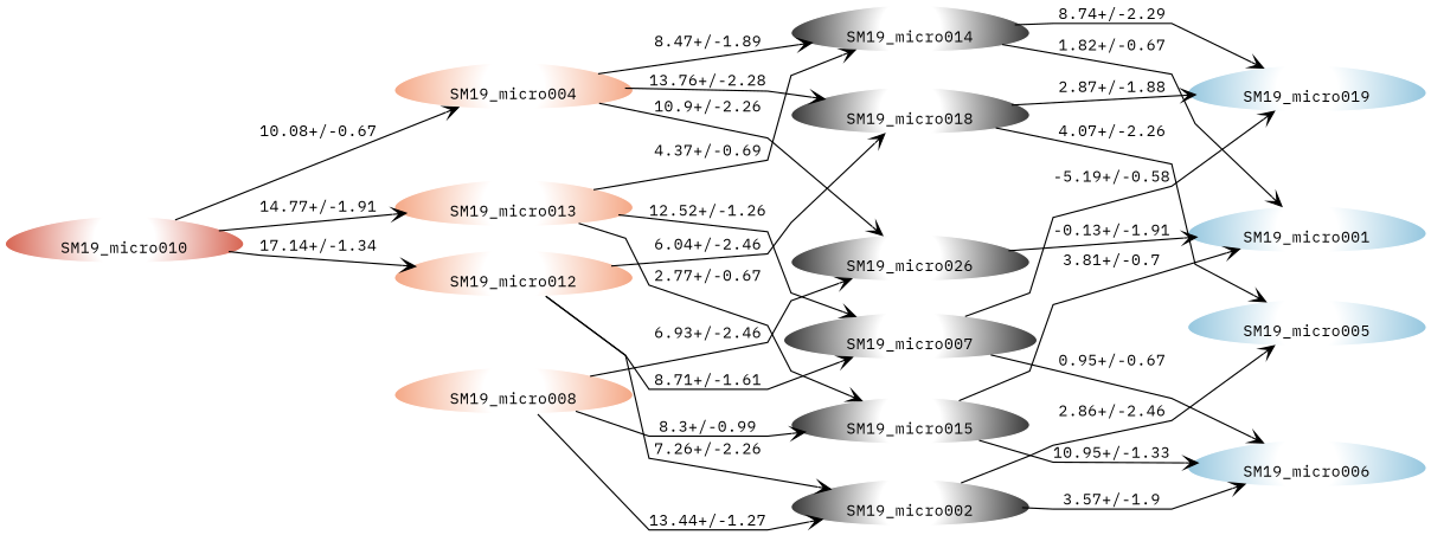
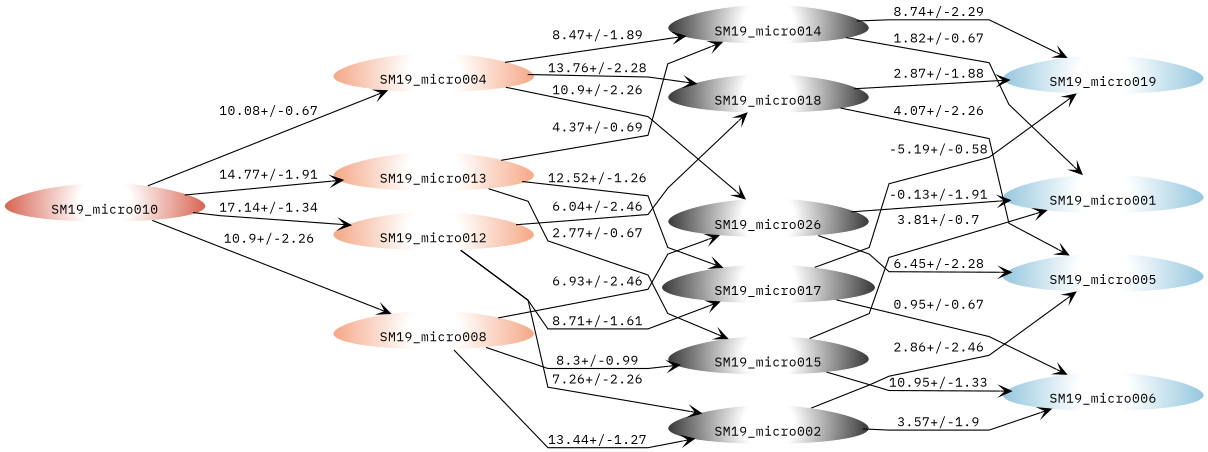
  strict digraph {
    fontname="IBM Plex Mono"
    rankdir=LR
    splines=polyline
    node [charge=0 color="#ffffff:#333333" fontcolor=black fontname="IBM Plex Mono" fontsize=12 labelloc=b penwidth=1 shape=egg style=radial]
    edge [SEM=0.67 arrowhead=vee fontname="IBM Plex Mono" fontsize=12 pKa=10.9 splines=polyline]
    SM19_micro014 [height=0.5 width=0.79843]
    SM19_micro015 [height=0.5 width=0.79843]
    n3 [height=0.5 label=SM19_micro026 width=0.79843]
    SM19_micro002 [height=0.5 width=0.79843]
    SM19_micro018 [height=0.5 width=0.79843]
-   SM19_micro007 [height=0.5 width=0.79843]
+   SM19_micro007 [height=0.5 width=0.79843 label=SM19_micro017]
    SM19_micro010 [charge=-2 color="#ffffff:#d6604d" height=0.5 width=0.79843]
    SM19_micro008 [charge=-1 color="#ffffff:#f4a582" height=0.5 width=0.79843]
    SM19_micro012 [charge=-1 color="#ffffff:#f4a582" height=0.5 width=0.79843]
    SM19_micro004 [charge=-1 color="#ffffff:#f4a582" height=0.5 width=0.79843]
    SM19_micro013 [charge=-1 color="#ffffff:#f4a582" height=0.5 width=0.79843]
    SM19_micro001 [charge=1 color="#ffffff:#92c5de" height=0.5 width=0.79843]
    SM19_micro005 [charge=1 color="#ffffff:#92c5de" height=0.5 width=0.79843]
    SM19_micro006 [charge=1 color="#ffffff:#92c5de" height=0.5 width=0.79843]
    SM19_micro019 [charge=1 color="#ffffff:#92c5de" height=0.5 width=0.79843]
    subgraph sub_1 {
      label="Neutral charge"
      SM19_micro014
      SM19_micro015
      n3
      SM19_micro002
      SM19_micro018
      SM19_micro007
    }
    subgraph sub_2 {
      label="-2 charge"
      SM19_micro010
    }
    subgraph sub_3 {
      label="-1 charge"
      SM19_micro008
      SM19_micro012
      SM19_micro004
      SM19_micro013
    }
    subgraph sub_4 {
      label="+1 charge"
      SM19_micro001
      SM19_micro005
      SM19_micro006
      SM19_micro019
    }
    SM19_micro014 -> SM19_micro001 [label="1.82+/-0.67" pKa=1.82]
    SM19_micro014 -> SM19_micro019 [SEM=2.29 label="8.74+/-2.29" pKa=8.74]
    SM19_micro015 -> SM19_micro001 [SEM=0.7 label="3.81+/-0.7" pKa=3.81]
    SM19_micro015 -> SM19_micro006 [SEM=1.33 label="10.95+/-1.33" pKa=10.95]
    n3 -> SM19_micro001 [SEM=1.91 label="-0.13+/-1.91" pKa=-0.13]
+   n3 -> SM19_micro005 [SEM=2.28 label="6.45+/-2.28" pKa=6.45]
    SM19_micro002 -> SM19_micro005 [SEM=2.46 label="2.86+/-2.46" pKa=2.86]
    SM19_micro002 -> SM19_micro006 [SEM=1.9 label="3.57+/-1.9" pKa=3.57]
    SM19_micro018 -> SM19_micro005 [SEM=2.26 label="4.07+/-2.26" pKa=4.07]
    SM19_micro018 -> SM19_micro019 [SEM=1.88 label="2.87+/-1.88" pKa=2.87]
    SM19_micro007 -> SM19_micro006 [label="0.95+/-0.67" pKa=0.95]
    SM19_micro007 -> SM19_micro019 [SEM=0.58 label="-5.19+/-0.58" pKa=-5.19]
+   SM19_micro010 -> SM19_micro008 [SEM=2.26 label="10.9+/-2.26"]
    SM19_micro010 -> SM19_micro012 [SEM=1.34 label="17.14+/-1.34" pKa=17.14]
    SM19_micro010 -> SM19_micro004 [label="10.08+/-0.67" pKa=10.08]
    SM19_micro010 -> SM19_micro013 [SEM=1.91 label="14.77+/-1.91" pKa=14.77]
    SM19_micro008 -> SM19_micro015 [SEM=0.99 label="8.3+/-0.99" pKa=8.3]
    SM19_micro008 -> n3 [SEM=2.46 label="6.93+/-2.46" pKa=6.93]
    SM19_micro008 -> SM19_micro002 [SEM=1.27 label="13.44+/-1.27" pKa=13.44]
    SM19_micro012 -> SM19_micro002 [SEM=2.26 label="7.26+/-2.26" pKa=7.26]
    SM19_micro012 -> SM19_micro018 [SEM=2.46 label="6.04+/-2.46" pKa=6.04]
    SM19_micro012 -> SM19_micro007 [SEM=1.61 label="8.71+/-1.61" pKa=8.71]
    SM19_micro004 -> SM19_micro014 [SEM=1.89 label="8.47+/-1.89" pKa=8.47]
    SM19_micro004 -> n3 [SEM=2.26 label="10.9+/-2.26"]
    SM19_micro004 -> SM19_micro018 [SEM=2.28 label="13.76+/-2.28" pKa=13.76]
    SM19_micro013 -> SM19_micro014 [SEM=0.69 label="4.37+/-0.69" pKa=4.37]
    SM19_micro013 -> SM19_micro015 [label="2.77+/-0.67" pKa=2.77]
    SM19_micro013 -> SM19_micro007 [SEM=1.26 label="12.52+/-1.26" pKa=12.52]
  }
